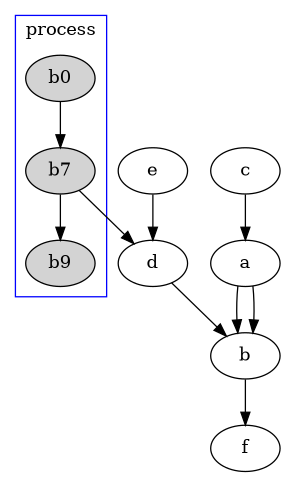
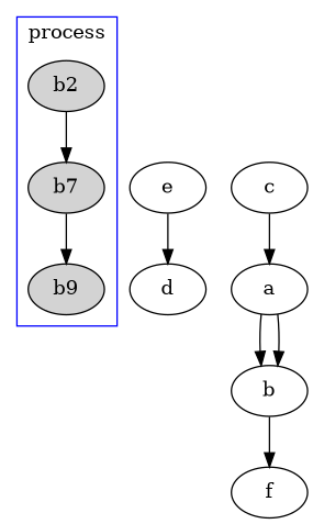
  digraph {
-   b0 [style=filled]
+   b0 [style=filled label=b2]
    n2 [label=b7 style=filled]
    n3 [label=b9 style=filled]
    d
    b
    a
    f
    c
    e
    subgraph cluster_1 {
      color=blue
      label=process
      b0
      n2
      n3
    }
    b0 -> n2
    n2 -> n3
-   n2 -> d
-   d -> b
    b -> f
    a -> b
    a -> b
    c -> a
    e -> d
  }
